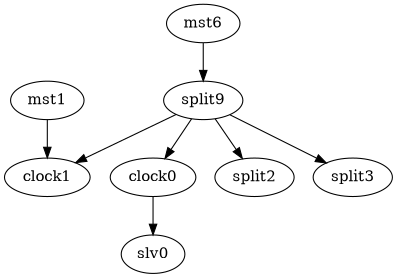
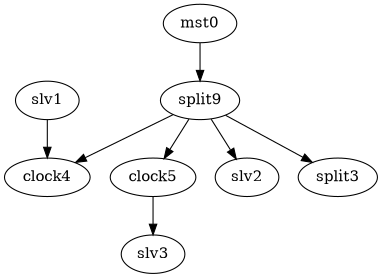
  digraph {
    n1 [label=split9]
-   mst0 [label=mst6]
-   clock0
-   clock1
-   slv2 [label=split2]
+   mst0
+   clock0 [label=clock5]
+   clock1 [label=clock4]
+   slv2
    n6 [label=split3]
-   slv0
-   slv1 [label=mst1]
+   slv0 [label=slv3]
+   slv1
    n1 -> clock0
    n1 -> clock1
    n1 -> slv2
    n1 -> n6
    mst0 -> n1
    clock0 -> slv0
    slv1 -> clock1
  }
